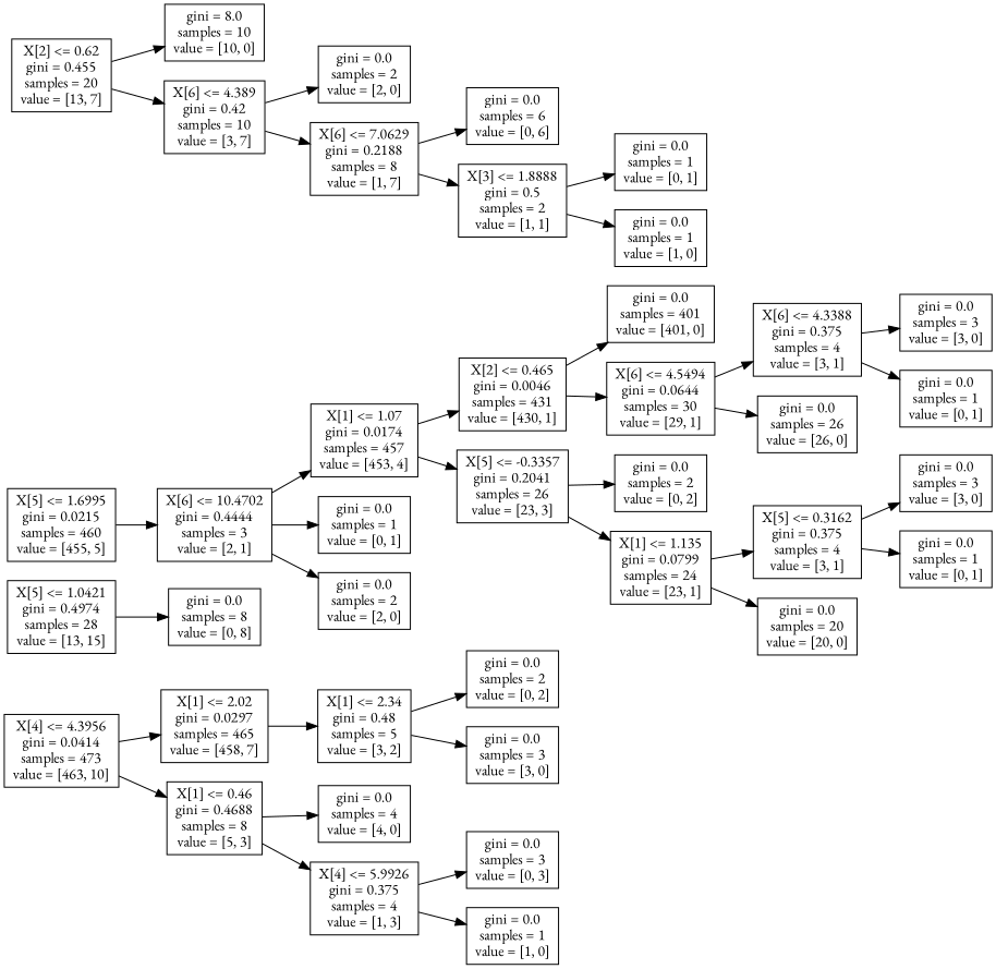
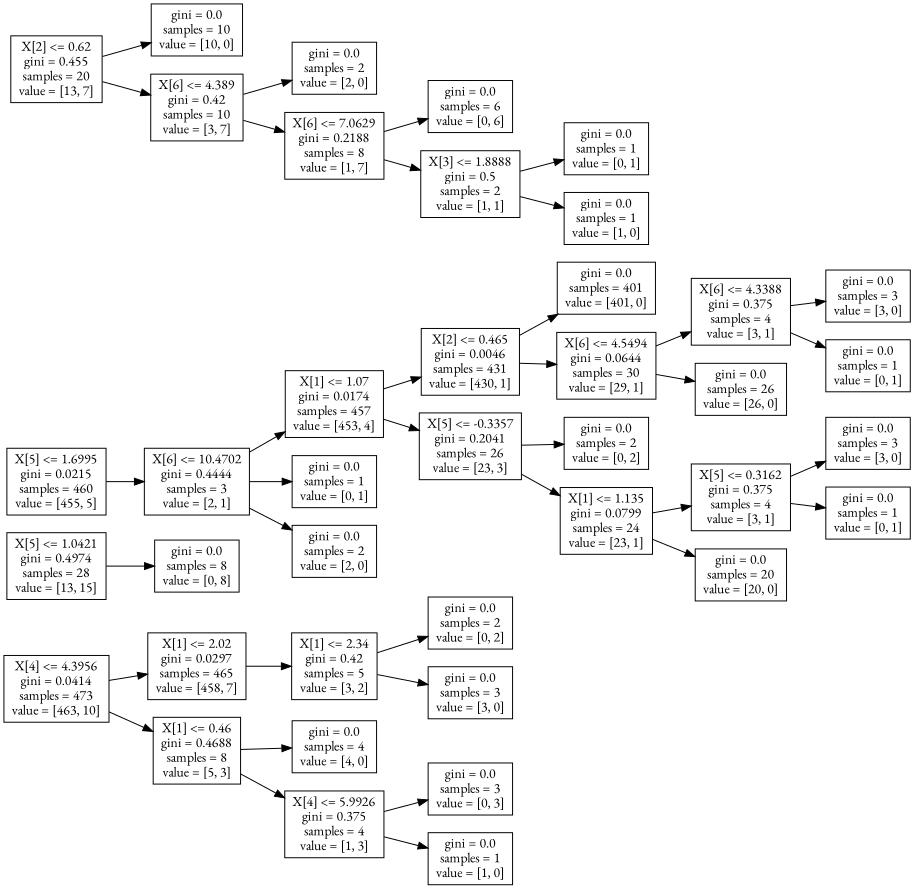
  digraph {
    fontname="EB Garamond"
    rankdir=LR
    node [fontname="EB Garamond" shape=box]
    edge [fontname="EB Garamond"]
    n1 [label="X[4] <= 4.3956\ngini = 0.0414\nsamples = 473\nvalue = [463, 10]"]
    n2 [label="X[1] <= 2.02\ngini = 0.0297\nsamples = 465\nvalue = [458, 7]"]
    n3 [label="X[1] <= 0.46\ngini = 0.4688\nsamples = 8\nvalue = [5, 3]"]
    n4 [label="X[5] <= 1.0421\ngini = 0.4974\nsamples = 28\nvalue = [13, 15]"]
    n5 [label="gini = 0.0\nsamples = 8\nvalue = [0, 8]"]
-   n6 [label="X[1] <= 2.34\ngini = 0.48\nsamples = 5\nvalue = [3, 2]"]
+   n6 [label="X[1] <= 2.34\ngini = 0.42\nsamples = 5\nvalue = [3, 2]"]
    n7 [label="gini = 0.0\nsamples = 4\nvalue = [4, 0]"]
    n8 [label="X[4] <= 5.9926\ngini = 0.375\nsamples = 4\nvalue = [1, 3]"]
    n9 [label="X[5] <= 1.6995\ngini = 0.0215\nsamples = 460\nvalue = [455, 5]"]
    n10 [label="X[6] <= 10.4702\ngini = 0.4444\nsamples = 3\nvalue = [2, 1]"]
    n11 [label="gini = 0.0\nsamples = 2\nvalue = [0, 2]"]
    n12 [label="gini = 0.0\nsamples = 3\nvalue = [3, 0]"]
    n13 [label="X[1] <= 1.07\ngini = 0.0174\nsamples = 457\nvalue = [453, 4]"]
    n14 [label="X[2] <= 0.465\ngini = 0.0046\nsamples = 431\nvalue = [430, 1]"]
    n15 [label="X[5] <= -0.3357\ngini = 0.2041\nsamples = 26\nvalue = [23, 3]"]
    n16 [label="gini = 0.0\nsamples = 1\nvalue = [0, 1]"]
    n17 [label="gini = 0.0\nsamples = 2\nvalue = [2, 0]"]
    n18 [label="gini = 0.0\nsamples = 401\nvalue = [401, 0]"]
    n19 [label="X[6] <= 4.5494\ngini = 0.0644\nsamples = 30\nvalue = [29, 1]"]
    n20 [label="gini = 0.0\nsamples = 2\nvalue = [0, 2]"]
    n21 [label="X[1] <= 1.135\ngini = 0.0799\nsamples = 24\nvalue = [23, 1]"]
    n22 [label="X[6] <= 4.3388\ngini = 0.375\nsamples = 4\nvalue = [3, 1]"]
    n23 [label="gini = 0.0\nsamples = 26\nvalue = [26, 0]"]
    n24 [label="gini = 0.0\nsamples = 3\nvalue = [3, 0]"]
    n25 [label="gini = 0.0\nsamples = 1\nvalue = [0, 1]"]
    n26 [label="X[5] <= 0.3162\ngini = 0.375\nsamples = 4\nvalue = [3, 1]"]
    n27 [label="gini = 0.0\nsamples = 20\nvalue = [20, 0]"]
    n28 [label="gini = 0.0\nsamples = 3\nvalue = [3, 0]"]
    n29 [label="gini = 0.0\nsamples = 1\nvalue = [0, 1]"]
    n30 [label="gini = 0.0\nsamples = 3\nvalue = [0, 3]"]
    n31 [label="gini = 0.0\nsamples = 1\nvalue = [1, 0]"]
    n32 [label="X[2] <= 0.62\ngini = 0.455\nsamples = 20\nvalue = [13, 7]"]
-   n33 [label="gini = 8.0\nsamples = 10\nvalue = [10, 0]"]
+   n33 [label="gini = 0.0\nsamples = 10\nvalue = [10, 0]"]
    n34 [label="X[6] <= 4.389\ngini = 0.42\nsamples = 10\nvalue = [3, 7]"]
    n35 [label="gini = 0.0\nsamples = 2\nvalue = [2, 0]"]
    n36 [label="X[6] <= 7.0629\ngini = 0.2188\nsamples = 8\nvalue = [1, 7]"]
    n37 [label="gini = 0.0\nsamples = 6\nvalue = [0, 6]"]
    n38 [label="X[3] <= 1.8888\ngini = 0.5\nsamples = 2\nvalue = [1, 1]"]
    n39 [label="gini = 0.0\nsamples = 1\nvalue = [0, 1]"]
    n40 [label="gini = 0.0\nsamples = 1\nvalue = [1, 0]"]
    n1 -> n2
    n1 -> n3
    n2 -> n6
    n3 -> n7
    n3 -> n8
    n4 -> n5
    n6 -> n11
    n6 -> n12
    n8 -> n30
    n8 -> n31
    n9 -> n10
    n10 -> n13
    n10 -> n16
    n10 -> n17
    n13 -> n14
    n13 -> n15
    n14 -> n18
    n14 -> n19
    n15 -> n20
    n15 -> n21
    n19 -> n22
    n19 -> n23
    n21 -> n26
    n21 -> n27
    n22 -> n24
    n22 -> n25
    n26 -> n28
    n26 -> n29
    n32 -> n33
    n32 -> n34
    n34 -> n35
    n34 -> n36
    n36 -> n37
    n36 -> n38
    n38 -> n39
    n38 -> n40
  }
